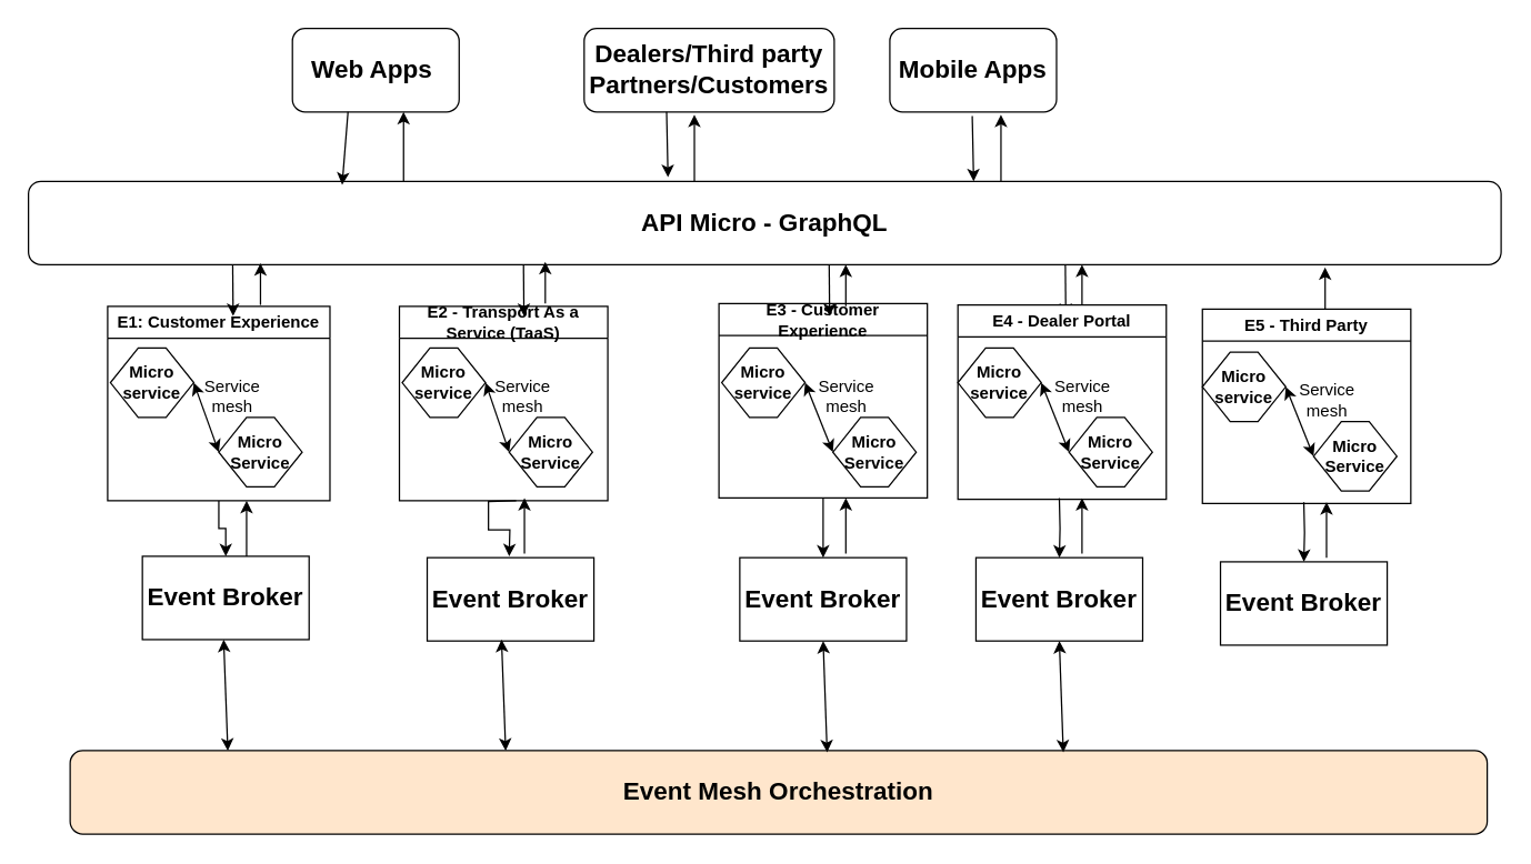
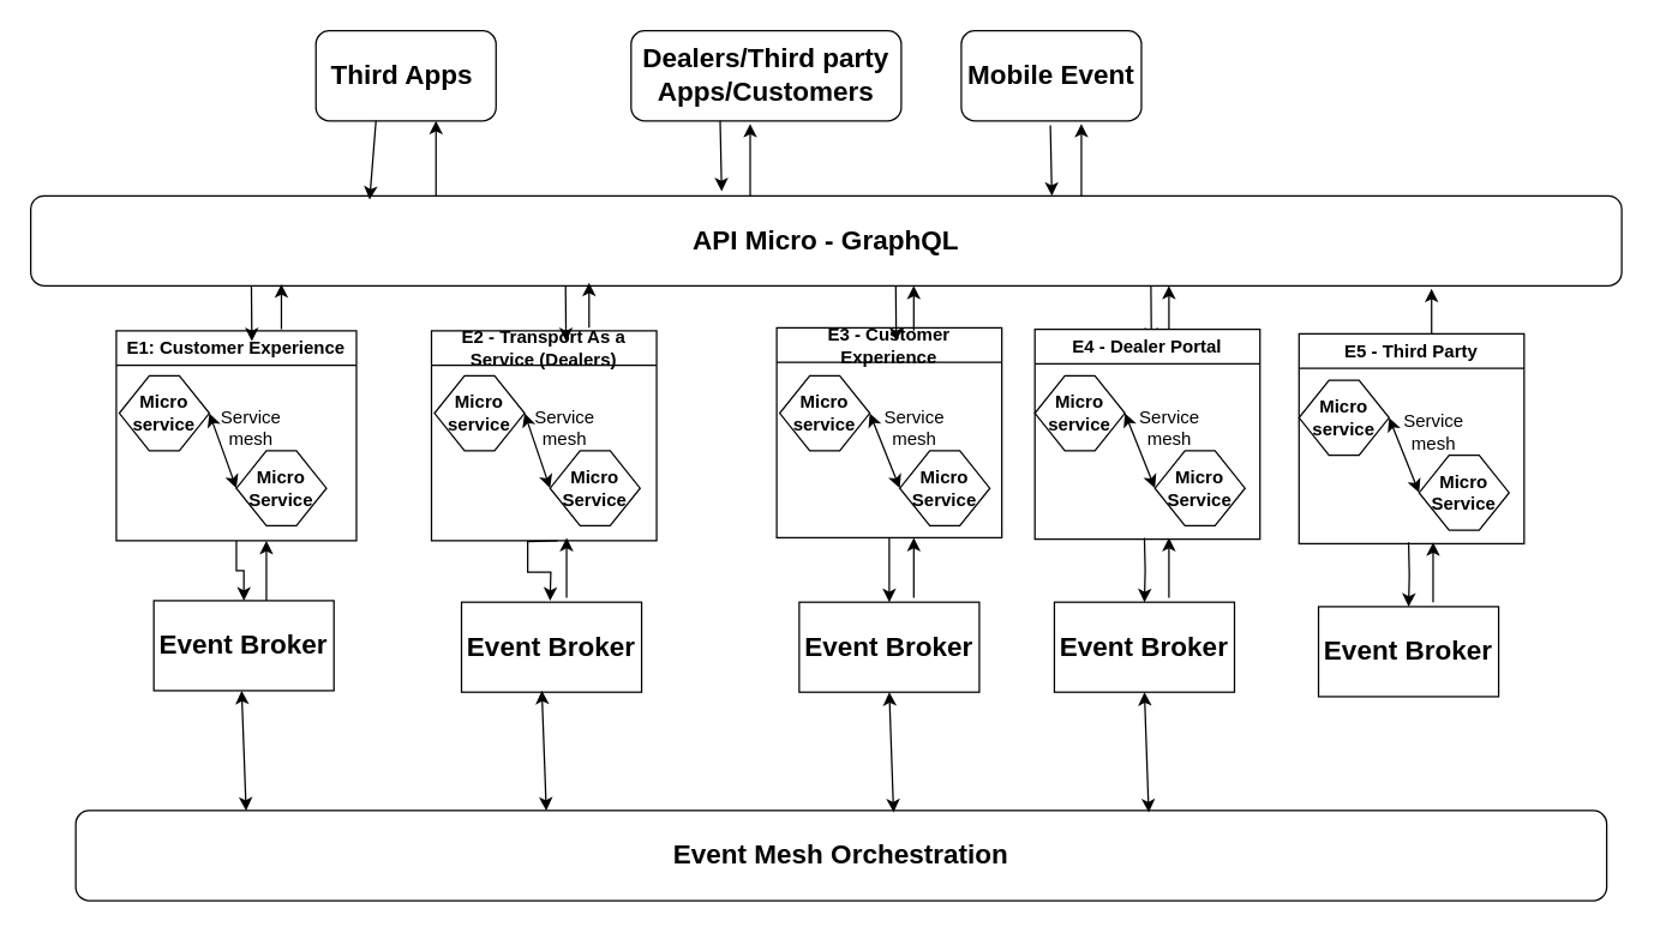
  <mxCell id="0" />
  <mxCell id="1" parent="0" />
  <mxCell id="2" value="&lt;b&gt;&lt;font style=&quot;font-size: 18px;&quot;&gt;API Micro - GraphQL&lt;/font&gt;&lt;/b&gt;" style="rounded=1;whiteSpace=wrap;html=1;" parent="1" vertex="1"><mxGeometry x="20" y="130" width="1060" height="60" as="geometry" /></mxCell>
- <mxCell id="3" value="&lt;b&gt;&lt;font style=&quot;font-size: 18px;&quot;&gt;Web Apps&amp;nbsp;&lt;/font&gt;&lt;/b&gt;" style="rounded=1;whiteSpace=wrap;html=1;" parent="1" vertex="1"><mxGeometry x="210" y="20" width="120" height="60" as="geometry" /></mxCell>
- <mxCell id="4" value="&lt;font style=&quot;font-size: 18px;&quot;&gt;&lt;b&gt;Dealers/Third party Partners/Customers&lt;/b&gt;&lt;/font&gt;" style="rounded=1;whiteSpace=wrap;html=1;" parent="1" vertex="1"><mxGeometry x="420" y="20" width="180" height="60" as="geometry" /></mxCell>
- <mxCell id="5" value="&lt;b&gt;&lt;font style=&quot;font-size: 18px;&quot;&gt;Mobile Apps&lt;/font&gt;&lt;/b&gt;" style="rounded=1;whiteSpace=wrap;html=1;" parent="1" vertex="1"><mxGeometry x="640" y="20" width="120" height="60" as="geometry" /></mxCell>
+ <mxCell id="3" value="&lt;b&gt;&lt;font style=&quot;font-size: 18px;&quot;&gt;Third Apps&amp;nbsp;&lt;/font&gt;&lt;/b&gt;" style="rounded=1;whiteSpace=wrap;html=1;" parent="1" vertex="1"><mxGeometry x="210" y="20" width="120" height="60" as="geometry" /></mxCell>
+ <mxCell id="4" value="&lt;font style=&quot;font-size: 18px;&quot;&gt;&lt;b&gt;Dealers/Third party Apps/Customers&lt;/b&gt;&lt;/font&gt;" style="rounded=1;whiteSpace=wrap;html=1;" parent="1" vertex="1"><mxGeometry x="420" y="20" width="180" height="60" as="geometry" /></mxCell>
+ <mxCell id="5" value="&lt;b&gt;&lt;font style=&quot;font-size: 18px;&quot;&gt;Mobile Event&lt;/font&gt;&lt;/b&gt;" style="rounded=1;whiteSpace=wrap;html=1;" parent="1" vertex="1"><mxGeometry x="640" y="20" width="120" height="60" as="geometry" /></mxCell>
  <mxCell id="6" value="" style="edgeStyle=orthogonalEdgeStyle;rounded=0;orthogonalLoop=1;jettySize=auto;html=1;" parent="1" source="7" target="17" edge="1"><mxGeometry relative="1" as="geometry" /></mxCell>
  <mxCell id="7" value="E1: Customer Experience" style="swimlane;whiteSpace=wrap;html=1;" parent="1" vertex="1"><mxGeometry x="77" y="220" width="160" height="140" as="geometry" /></mxCell>
  <mxCell id="8" value="&lt;b&gt;Micro&lt;br&gt;service&lt;/b&gt;" style="shape=hexagon;perimeter=hexagonPerimeter2;whiteSpace=wrap;html=1;fixedSize=1;" parent="7" vertex="1"><mxGeometry x="2" y="30" width="60" height="50" as="geometry" /></mxCell>
  <mxCell id="9" value="&lt;b&gt;Micro&lt;br&gt;Service&lt;/b&gt;" style="shape=hexagon;perimeter=hexagonPerimeter2;whiteSpace=wrap;html=1;fixedSize=1;" parent="7" vertex="1"><mxGeometry x="80" y="80" width="60" height="50" as="geometry" /></mxCell>
  <mxCell id="10" value="" style="endArrow=classic;startArrow=classic;html=1;rounded=0;exitX=1;exitY=0.5;exitDx=0;exitDy=0;entryX=0;entryY=0.5;entryDx=0;entryDy=0;" parent="7" source="8" target="9" edge="1"><mxGeometry width="50" height="50" relative="1" as="geometry"><mxPoint x="70" y="50" as="sourcePoint" /><mxPoint x="80" y="90" as="targetPoint" /></mxGeometry></mxCell>
  <mxCell id="11" value="Service mesh" style="text;html=1;strokeColor=none;fillColor=none;align=center;verticalAlign=middle;whiteSpace=wrap;rounded=0;" parent="7" vertex="1"><mxGeometry x="60" y="50" width="60" height="30" as="geometry" /></mxCell>
  <mxCell id="12" value="" style="edgeStyle=orthogonalEdgeStyle;rounded=0;orthogonalLoop=1;jettySize=auto;html=1;" parent="1" edge="1"><mxGeometry relative="1" as="geometry"><mxPoint x="371.067" y="360" as="sourcePoint" /><mxPoint x="366" y="400" as="targetPoint" /></mxGeometry></mxCell>
- <mxCell id="13" value="E2 - Transport As a Service (TaaS)" style="swimlane;whiteSpace=wrap;html=1;" parent="1" vertex="1"><mxGeometry x="287" y="220" width="150" height="140" as="geometry" /></mxCell>
+ <mxCell id="13" value="E2 - Transport As a Service (Dealers)" style="swimlane;whiteSpace=wrap;html=1;" parent="1" vertex="1"><mxGeometry x="287" y="220" width="150" height="140" as="geometry" /></mxCell>
  <mxCell id="14" value="" style="edgeStyle=orthogonalEdgeStyle;rounded=0;orthogonalLoop=1;jettySize=auto;html=1;" parent="1" source="15" target="19" edge="1"><mxGeometry relative="1" as="geometry" /></mxCell>
  <mxCell id="15" value="E3 - Customer Experience" style="swimlane;whiteSpace=wrap;html=1;" parent="1" vertex="1"><mxGeometry x="517" y="218" width="150" height="140" as="geometry" /></mxCell>
- <mxCell id="16" value="&lt;b&gt;&lt;font style=&quot;font-size: 18px;&quot;&gt;Event Mesh Orchestration&lt;/font&gt;&lt;/b&gt;" style="rounded=1;whiteSpace=wrap;html=1;fillColor=#ffe6cc;" parent="1" vertex="1"><mxGeometry x="50" y="540" width="1020" height="60" as="geometry" /></mxCell>
+ <mxCell id="16" value="&lt;b&gt;&lt;font style=&quot;font-size: 18px;&quot;&gt;Event Mesh Orchestration&lt;/font&gt;&lt;/b&gt;" style="rounded=1;whiteSpace=wrap;html=1;" parent="1" vertex="1"><mxGeometry x="50" y="540" width="1020" height="60" as="geometry" /></mxCell>
  <mxCell id="17" value="&lt;b&gt;&lt;font style=&quot;font-size: 18px;&quot;&gt;Event Broker&lt;/font&gt;&lt;/b&gt;" style="rounded=0;whiteSpace=wrap;html=1;" parent="1" vertex="1"><mxGeometry x="102" y="400" width="120" height="60" as="geometry" /></mxCell>
  <mxCell id="18" value="&lt;b&gt;&lt;font style=&quot;font-size: 18px;&quot;&gt;Event Broker&lt;/font&gt;&lt;/b&gt;" style="rounded=0;whiteSpace=wrap;html=1;" parent="1" vertex="1"><mxGeometry x="307" y="401" width="120" height="60" as="geometry" /></mxCell>
  <mxCell id="19" value="&lt;b&gt;&lt;font style=&quot;font-size: 18px;&quot;&gt;Event Broker&lt;/font&gt;&lt;/b&gt;" style="rounded=0;whiteSpace=wrap;html=1;" parent="1" vertex="1"><mxGeometry x="532" y="401" width="120" height="60" as="geometry" /></mxCell>
  <mxCell id="20" value="" style="endArrow=classic;html=1;rounded=0;entryX=0.213;entryY=0.043;entryDx=0;entryDy=0;entryPerimeter=0;" parent="1" target="2" edge="1"><mxGeometry width="50" height="50" relative="1" as="geometry"><mxPoint x="250" y="80" as="sourcePoint" /><mxPoint x="240" y="140.78" as="targetPoint" /></mxGeometry></mxCell>
  <mxCell id="21" value="" style="endArrow=classic;html=1;rounded=0;exitX=0.5;exitY=1;exitDx=0;exitDy=0;entryX=0.138;entryY=-0.043;entryDx=0;entryDy=0;entryPerimeter=0;" parent="1" edge="1"><mxGeometry width="50" height="50" relative="1" as="geometry"><mxPoint x="479.33" y="80" as="sourcePoint" /><mxPoint x="480.33" y="127" as="targetPoint" /></mxGeometry></mxCell>
  <mxCell id="22" value="" style="endArrow=classic;html=1;rounded=0;exitX=0.5;exitY=1;exitDx=0;exitDy=0;entryX=0.138;entryY=-0.043;entryDx=0;entryDy=0;entryPerimeter=0;" parent="1" edge="1"><mxGeometry width="50" height="50" relative="1" as="geometry"><mxPoint x="699.33" y="83" as="sourcePoint" /><mxPoint x="700.33" y="130" as="targetPoint" /></mxGeometry></mxCell>
  <mxCell id="23" value="" style="endArrow=classic;html=1;rounded=0;entryX=0.138;entryY=-0.043;entryDx=0;entryDy=0;entryPerimeter=0;" parent="1" edge="1"><mxGeometry width="50" height="50" relative="1" as="geometry"><mxPoint x="167" y="190" as="sourcePoint" /><mxPoint x="167.33" y="227" as="targetPoint" /></mxGeometry></mxCell>
  <mxCell id="24" value="" style="endArrow=classic;html=1;rounded=0;entryX=0.138;entryY=-0.043;entryDx=0;entryDy=0;entryPerimeter=0;" parent="1" edge="1"><mxGeometry width="50" height="50" relative="1" as="geometry"><mxPoint x="376.33" y="190" as="sourcePoint" /><mxPoint x="376.66" y="227" as="targetPoint" /></mxGeometry></mxCell>
  <mxCell id="25" value="" style="endArrow=classic;html=1;rounded=0;entryX=0.138;entryY=-0.043;entryDx=0;entryDy=0;entryPerimeter=0;" parent="1" edge="1"><mxGeometry width="50" height="50" relative="1" as="geometry"><mxPoint x="596.33" y="190" as="sourcePoint" /><mxPoint x="596.66" y="227" as="targetPoint" /></mxGeometry></mxCell>
  <mxCell id="26" value="" style="endArrow=classic;html=1;rounded=0;entryX=0.178;entryY=-0.016;entryDx=0;entryDy=0;entryPerimeter=0;" parent="1" edge="1"><mxGeometry width="50" height="50" relative="1" as="geometry"><mxPoint x="290" y="130" as="sourcePoint" /><mxPoint x="290" y="80" as="targetPoint" /></mxGeometry></mxCell>
  <mxCell id="27" value="" style="endArrow=classic;html=1;rounded=0;entryX=0.178;entryY=-0.016;entryDx=0;entryDy=0;entryPerimeter=0;exitX=0.17;exitY=-0.03;exitDx=0;exitDy=0;exitPerimeter=0;" parent="1" edge="1"><mxGeometry width="50" height="50" relative="1" as="geometry"><mxPoint x="499.33" y="130" as="sourcePoint" /><mxPoint x="499.33" y="82" as="targetPoint" /></mxGeometry></mxCell>
  <mxCell id="28" value="" style="endArrow=classic;html=1;rounded=0;entryX=0.178;entryY=-0.016;entryDx=0;entryDy=0;entryPerimeter=0;exitX=0.17;exitY=-0.03;exitDx=0;exitDy=0;exitPerimeter=0;" parent="1" edge="1"><mxGeometry width="50" height="50" relative="1" as="geometry"><mxPoint x="720" y="130" as="sourcePoint" /><mxPoint x="720" y="82" as="targetPoint" /></mxGeometry></mxCell>
  <mxCell id="29" value="&lt;b&gt;Micro&lt;br&gt;service&lt;/b&gt;" style="shape=hexagon;perimeter=hexagonPerimeter2;whiteSpace=wrap;html=1;fixedSize=1;" parent="1" vertex="1"><mxGeometry x="289" y="250" width="60" height="50" as="geometry" /></mxCell>
  <mxCell id="30" value="&lt;b&gt;Micro&lt;br&gt;Service&lt;/b&gt;" style="shape=hexagon;perimeter=hexagonPerimeter2;whiteSpace=wrap;html=1;fixedSize=1;" parent="1" vertex="1"><mxGeometry x="366" y="300" width="60" height="50" as="geometry" /></mxCell>
  <mxCell id="31" value="" style="endArrow=classic;startArrow=classic;html=1;rounded=0;exitX=1;exitY=0.5;exitDx=0;exitDy=0;entryX=0;entryY=0.5;entryDx=0;entryDy=0;" parent="1" source="29" target="30" edge="1"><mxGeometry width="50" height="50" relative="1" as="geometry"><mxPoint x="356" y="270" as="sourcePoint" /><mxPoint x="366" y="310" as="targetPoint" /></mxGeometry></mxCell>
  <mxCell id="32" value="Service mesh" style="text;html=1;strokeColor=none;fillColor=none;align=center;verticalAlign=middle;whiteSpace=wrap;rounded=0;" parent="1" vertex="1"><mxGeometry x="346" y="270" width="60" height="30" as="geometry" /></mxCell>
  <mxCell id="33" value="&lt;b&gt;Micro&lt;br&gt;service&lt;/b&gt;" style="shape=hexagon;perimeter=hexagonPerimeter2;whiteSpace=wrap;html=1;fixedSize=1;" parent="1" vertex="1"><mxGeometry x="519" y="250" width="60" height="50" as="geometry" /></mxCell>
  <mxCell id="34" value="&lt;b&gt;Micro&lt;br&gt;Service&lt;/b&gt;" style="shape=hexagon;perimeter=hexagonPerimeter2;whiteSpace=wrap;html=1;fixedSize=1;" parent="1" vertex="1"><mxGeometry x="599" y="300" width="60" height="50" as="geometry" /></mxCell>
  <mxCell id="35" value="" style="endArrow=classic;startArrow=classic;html=1;rounded=0;exitX=1;exitY=0.5;exitDx=0;exitDy=0;entryX=0;entryY=0.5;entryDx=0;entryDy=0;" parent="1" source="33" target="34" edge="1"><mxGeometry width="50" height="50" relative="1" as="geometry"><mxPoint x="589" y="270" as="sourcePoint" /><mxPoint x="599" y="310" as="targetPoint" /></mxGeometry></mxCell>
  <mxCell id="36" value="Service mesh" style="text;html=1;strokeColor=none;fillColor=none;align=center;verticalAlign=middle;whiteSpace=wrap;rounded=0;" parent="1" vertex="1"><mxGeometry x="579" y="270" width="60" height="30" as="geometry" /></mxCell>
  <mxCell id="37" value="" style="endArrow=classic;startArrow=classic;html=1;rounded=0;entryX=0.5;entryY=1;entryDx=0;entryDy=0;exitX=0.803;exitY=0.019;exitDx=0;exitDy=0;exitPerimeter=0;" parent="1" target="19" edge="1"><mxGeometry width="50" height="50" relative="1" as="geometry"><mxPoint x="594.86" y="541.14" as="sourcePoint" /><mxPoint x="447" y="380" as="targetPoint" /></mxGeometry></mxCell>
  <mxCell id="38" value="" style="endArrow=classic;startArrow=classic;html=1;rounded=0;entryX=0.5;entryY=1;entryDx=0;entryDy=0;exitX=0.803;exitY=0.019;exitDx=0;exitDy=0;exitPerimeter=0;" parent="1" edge="1"><mxGeometry width="50" height="50" relative="1" as="geometry"><mxPoint x="363.5" y="540" as="sourcePoint" /><mxPoint x="360.5" y="460" as="targetPoint" /></mxGeometry></mxCell>
  <mxCell id="39" value="" style="endArrow=classic;startArrow=classic;html=1;rounded=0;entryX=0.5;entryY=1;entryDx=0;entryDy=0;exitX=0.803;exitY=0.019;exitDx=0;exitDy=0;exitPerimeter=0;" parent="1" edge="1"><mxGeometry width="50" height="50" relative="1" as="geometry"><mxPoint x="163.5" y="540" as="sourcePoint" /><mxPoint x="160.5" y="460" as="targetPoint" /></mxGeometry></mxCell>
  <mxCell id="40" value="" style="endArrow=classic;html=1;rounded=0;entryX=0.178;entryY=-0.016;entryDx=0;entryDy=0;entryPerimeter=0;" parent="1" edge="1"><mxGeometry width="50" height="50" relative="1" as="geometry"><mxPoint x="187" y="219" as="sourcePoint" /><mxPoint x="187" y="189" as="targetPoint" /></mxGeometry></mxCell>
  <mxCell id="41" value="" style="endArrow=classic;html=1;rounded=0;entryX=0.178;entryY=-0.016;entryDx=0;entryDy=0;entryPerimeter=0;" parent="1" edge="1"><mxGeometry width="50" height="50" relative="1" as="geometry"><mxPoint x="392" y="218" as="sourcePoint" /><mxPoint x="392" y="188" as="targetPoint" /></mxGeometry></mxCell>
  <mxCell id="42" value="" style="endArrow=classic;html=1;rounded=0;entryX=0.178;entryY=-0.016;entryDx=0;entryDy=0;entryPerimeter=0;" parent="1" edge="1"><mxGeometry width="50" height="50" relative="1" as="geometry"><mxPoint x="608.33" y="220" as="sourcePoint" /><mxPoint x="608.33" y="190" as="targetPoint" /></mxGeometry></mxCell>
  <mxCell id="43" value="" style="endArrow=classic;html=1;rounded=0;" parent="1" edge="1"><mxGeometry width="50" height="50" relative="1" as="geometry"><mxPoint x="177" y="400" as="sourcePoint" /><mxPoint x="177" y="360" as="targetPoint" /></mxGeometry></mxCell>
  <mxCell id="44" value="" style="endArrow=classic;html=1;rounded=0;" parent="1" edge="1"><mxGeometry width="50" height="50" relative="1" as="geometry"><mxPoint x="377" y="398" as="sourcePoint" /><mxPoint x="377" y="358" as="targetPoint" /></mxGeometry></mxCell>
  <mxCell id="45" value="" style="endArrow=classic;html=1;rounded=0;" parent="1" edge="1"><mxGeometry width="50" height="50" relative="1" as="geometry"><mxPoint x="608.33" y="398" as="sourcePoint" /><mxPoint x="608.33" y="358" as="targetPoint" /></mxGeometry></mxCell>
  <mxCell id="46" value="" style="edgeStyle=orthogonalEdgeStyle;rounded=0;orthogonalLoop=1;jettySize=auto;html=1;" parent="1" target="47" edge="1"><mxGeometry relative="1" as="geometry"><mxPoint x="762" y="358" as="sourcePoint" /></mxGeometry></mxCell>
  <mxCell id="47" value="&lt;b&gt;&lt;font style=&quot;font-size: 18px;&quot;&gt;Event Broker&lt;/font&gt;&lt;/b&gt;" style="rounded=0;whiteSpace=wrap;html=1;" parent="1" vertex="1"><mxGeometry x="702" y="401" width="120" height="60" as="geometry" /></mxCell>
  <mxCell id="48" value="" style="endArrow=classic;html=1;rounded=0;entryX=0.138;entryY=-0.043;entryDx=0;entryDy=0;entryPerimeter=0;" parent="1" edge="1"><mxGeometry width="50" height="50" relative="1" as="geometry"><mxPoint x="766.33" y="190" as="sourcePoint" /><mxPoint x="766.66" y="227" as="targetPoint" /></mxGeometry></mxCell>
  <mxCell id="49" value="&lt;b&gt;Micro&lt;br&gt;service&lt;/b&gt;" style="shape=hexagon;perimeter=hexagonPerimeter2;whiteSpace=wrap;html=1;fixedSize=1;" parent="1" vertex="1"><mxGeometry x="689" y="250" width="60" height="50" as="geometry" /></mxCell>
  <mxCell id="50" value="&lt;b&gt;Micro&lt;br&gt;Service&lt;/b&gt;" style="shape=hexagon;perimeter=hexagonPerimeter2;whiteSpace=wrap;html=1;fixedSize=1;" parent="1" vertex="1"><mxGeometry x="769" y="300" width="60" height="50" as="geometry" /></mxCell>
  <mxCell id="51" value="" style="endArrow=classic;startArrow=classic;html=1;rounded=0;exitX=1;exitY=0.5;exitDx=0;exitDy=0;entryX=0;entryY=0.5;entryDx=0;entryDy=0;" parent="1" source="49" target="50" edge="1"><mxGeometry width="50" height="50" relative="1" as="geometry"><mxPoint x="759" y="270" as="sourcePoint" /><mxPoint x="769" y="310" as="targetPoint" /></mxGeometry></mxCell>
  <mxCell id="52" value="Service mesh" style="text;html=1;strokeColor=none;fillColor=none;align=center;verticalAlign=middle;whiteSpace=wrap;rounded=0;" parent="1" vertex="1"><mxGeometry x="749" y="270" width="60" height="30" as="geometry" /></mxCell>
  <mxCell id="53" value="" style="endArrow=classic;startArrow=classic;html=1;rounded=0;entryX=0.5;entryY=1;entryDx=0;entryDy=0;exitX=0.803;exitY=0.019;exitDx=0;exitDy=0;exitPerimeter=0;" parent="1" target="47" edge="1"><mxGeometry width="50" height="50" relative="1" as="geometry"><mxPoint x="764.86" y="541.14" as="sourcePoint" /><mxPoint x="617" y="380" as="targetPoint" /></mxGeometry></mxCell>
  <mxCell id="54" value="" style="endArrow=classic;html=1;rounded=0;entryX=0.178;entryY=-0.016;entryDx=0;entryDy=0;entryPerimeter=0;" parent="1" edge="1"><mxGeometry width="50" height="50" relative="1" as="geometry"><mxPoint x="778.33" y="220" as="sourcePoint" /><mxPoint x="778.33" y="190" as="targetPoint" /></mxGeometry></mxCell>
  <mxCell id="55" value="" style="endArrow=classic;html=1;rounded=0;" parent="1" edge="1"><mxGeometry width="50" height="50" relative="1" as="geometry"><mxPoint x="778.33" y="398" as="sourcePoint" /><mxPoint x="778.33" y="358" as="targetPoint" /></mxGeometry></mxCell>
  <mxCell id="56" value="E4 - Dealer Portal" style="swimlane;whiteSpace=wrap;html=1;" parent="1" vertex="1"><mxGeometry x="689" y="219" width="150" height="140" as="geometry" /></mxCell>
  <mxCell id="57" value="" style="edgeStyle=orthogonalEdgeStyle;rounded=0;orthogonalLoop=1;jettySize=auto;html=1;" parent="1" target="58" edge="1"><mxGeometry relative="1" as="geometry"><mxPoint x="938" y="361" as="sourcePoint" /></mxGeometry></mxCell>
  <mxCell id="58" value="&lt;b&gt;&lt;font style=&quot;font-size: 18px;&quot;&gt;Event Broker&lt;/font&gt;&lt;/b&gt;" style="rounded=0;whiteSpace=wrap;html=1;" parent="1" vertex="1"><mxGeometry x="878" y="404" width="120" height="60" as="geometry" /></mxCell>
  <mxCell id="59" value="&lt;b&gt;Micro&lt;br&gt;service&lt;/b&gt;" style="shape=hexagon;perimeter=hexagonPerimeter2;whiteSpace=wrap;html=1;fixedSize=1;" parent="1" vertex="1"><mxGeometry x="865" y="253" width="60" height="50" as="geometry" /></mxCell>
  <mxCell id="60" value="&lt;b&gt;Micro&lt;br&gt;Service&lt;/b&gt;" style="shape=hexagon;perimeter=hexagonPerimeter2;whiteSpace=wrap;html=1;fixedSize=1;" parent="1" vertex="1"><mxGeometry x="945" y="303" width="60" height="50" as="geometry" /></mxCell>
  <mxCell id="61" value="" style="endArrow=classic;startArrow=classic;html=1;rounded=0;exitX=1;exitY=0.5;exitDx=0;exitDy=0;entryX=0;entryY=0.5;entryDx=0;entryDy=0;" parent="1" source="59" target="60" edge="1"><mxGeometry width="50" height="50" relative="1" as="geometry"><mxPoint x="935" y="273" as="sourcePoint" /><mxPoint x="945" y="313" as="targetPoint" /></mxGeometry></mxCell>
  <mxCell id="62" value="Service mesh" style="text;html=1;strokeColor=none;fillColor=none;align=center;verticalAlign=middle;whiteSpace=wrap;rounded=0;" parent="1" vertex="1"><mxGeometry x="925" y="273" width="60" height="30" as="geometry" /></mxCell>
  <mxCell id="63" value="" style="endArrow=classic;html=1;rounded=0;" parent="1" edge="1"><mxGeometry width="50" height="50" relative="1" as="geometry"><mxPoint x="954.33" y="401" as="sourcePoint" /><mxPoint x="954.33" y="361" as="targetPoint" /></mxGeometry></mxCell>
  <mxCell id="64" value="E5 - Third Party" style="swimlane;whiteSpace=wrap;html=1;" parent="1" vertex="1"><mxGeometry x="865" y="222" width="150" height="140" as="geometry" /></mxCell>
  <mxCell id="65" value="" style="endArrow=classic;html=1;rounded=0;entryX=0.178;entryY=-0.016;entryDx=0;entryDy=0;entryPerimeter=0;" parent="1" edge="1"><mxGeometry width="50" height="50" relative="1" as="geometry"><mxPoint x="953.33" y="222" as="sourcePoint" /><mxPoint x="953.33" y="192" as="targetPoint" /></mxGeometry></mxCell>
